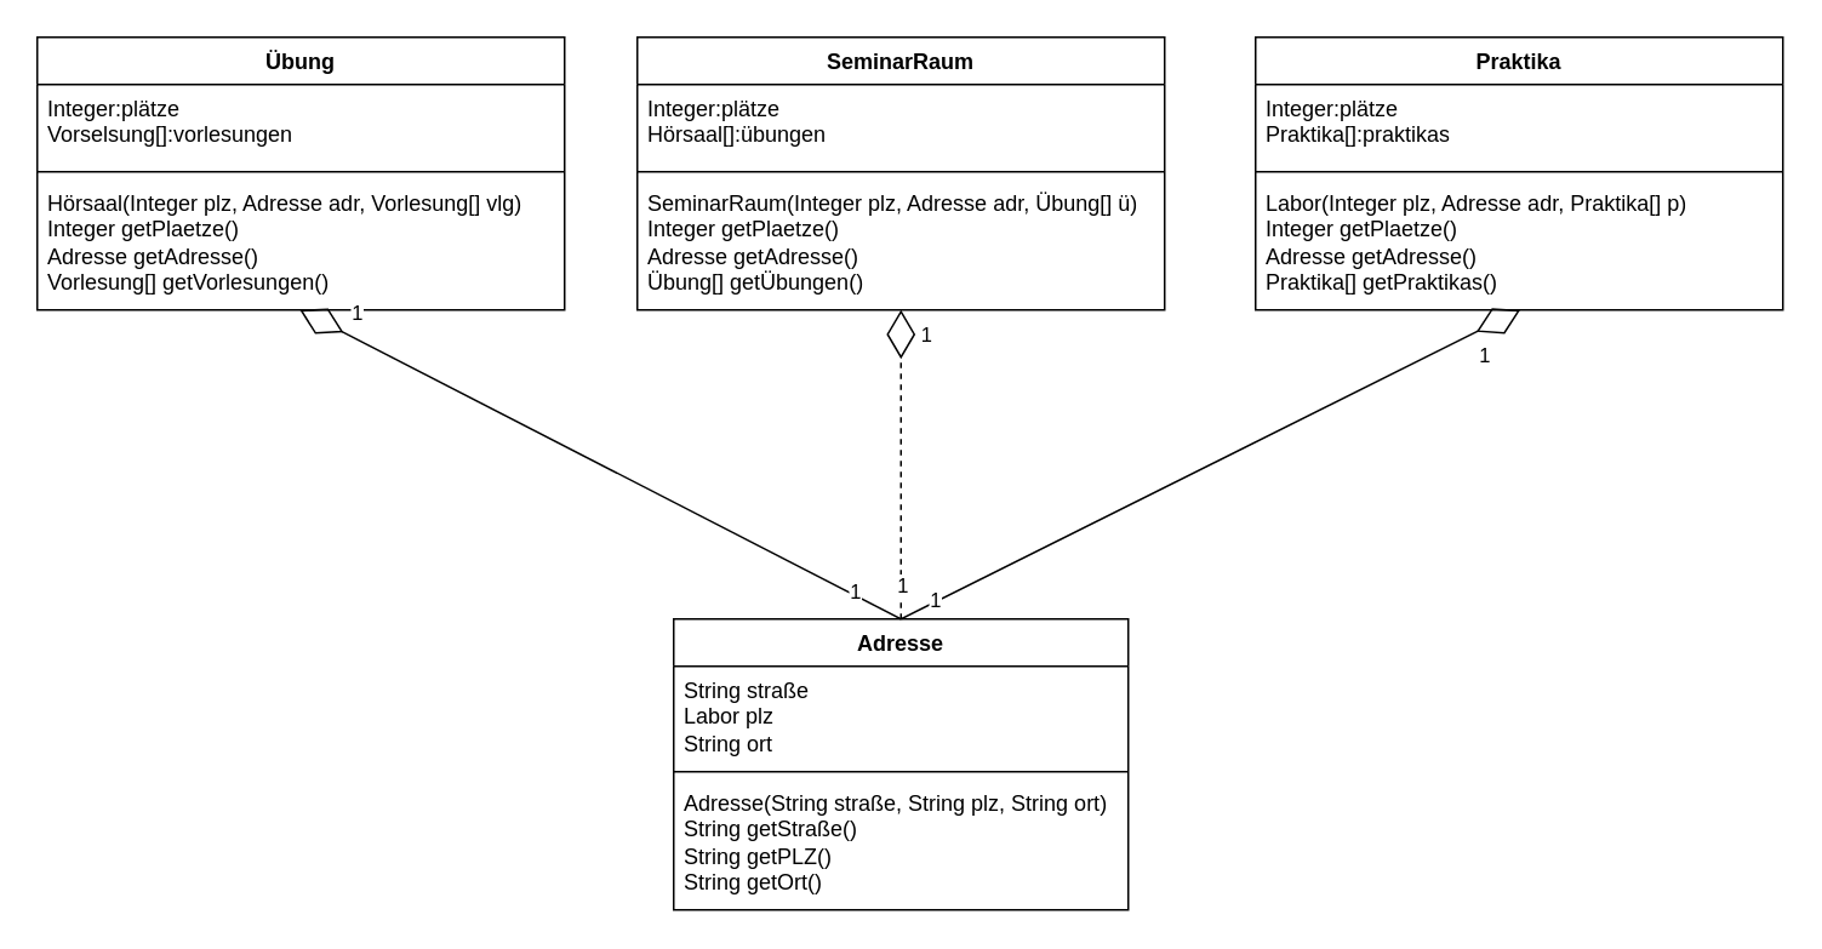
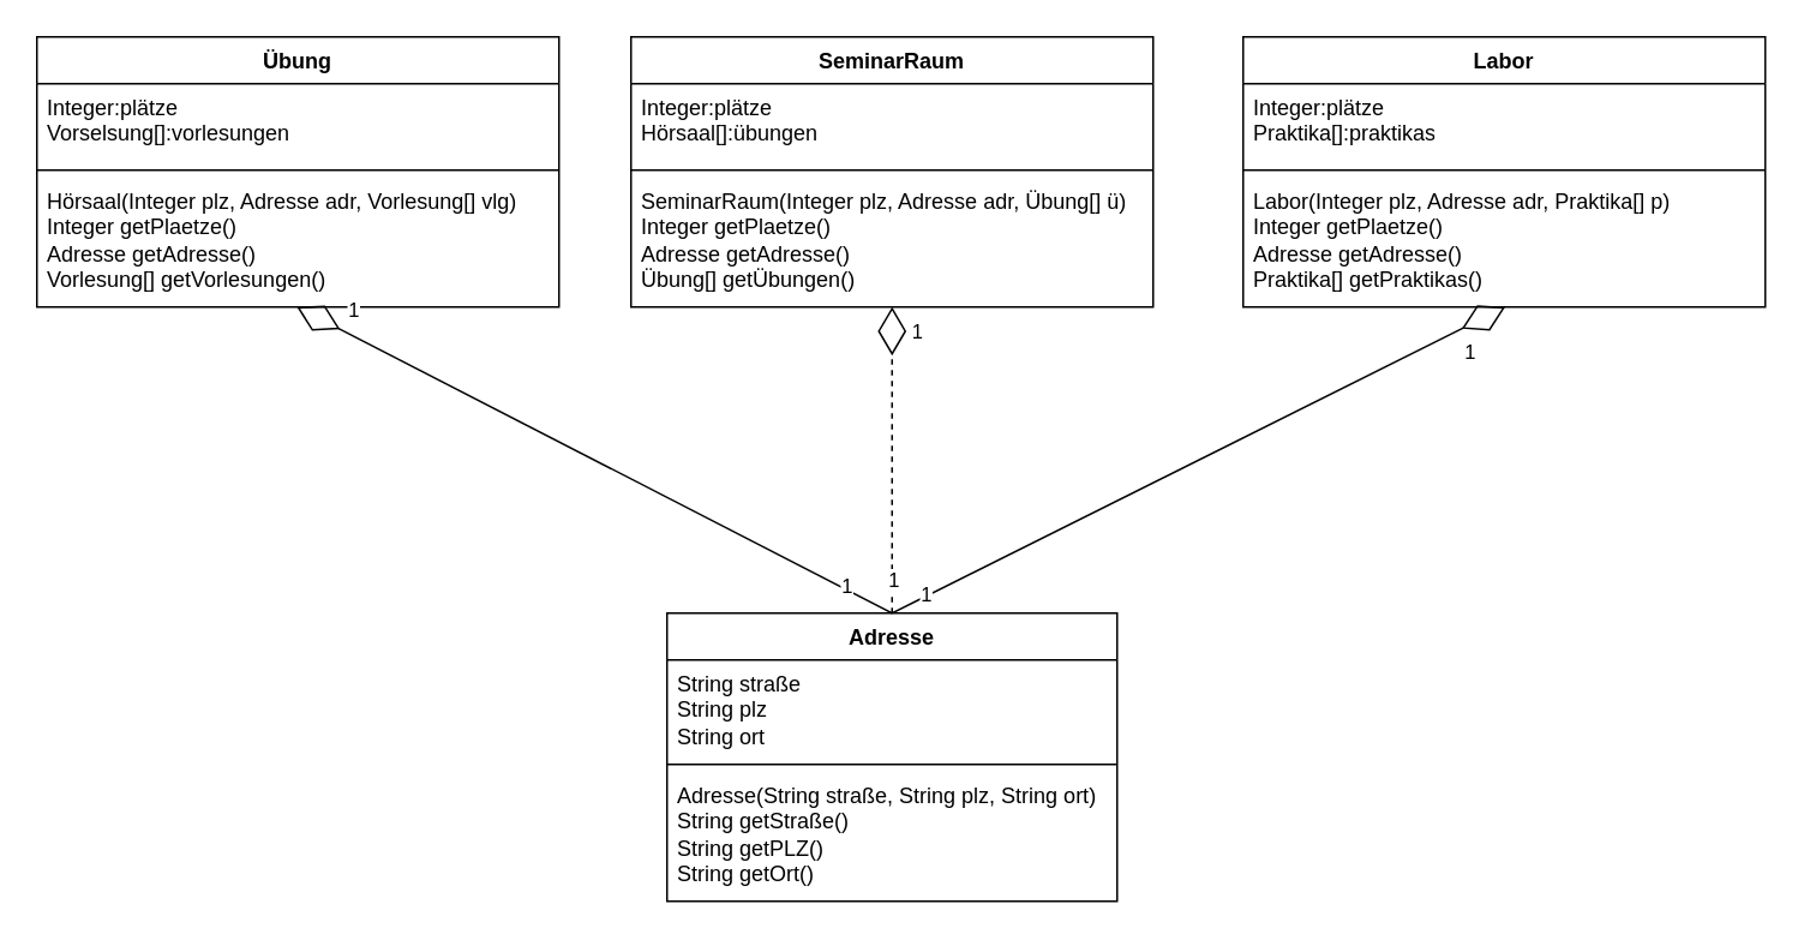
  <mxCell id="0" />
  <mxCell id="1" parent="0" />
  <mxCell id="2" value="Übung" style="swimlane;fontStyle=1;align=center;verticalAlign=top;childLayout=stackLayout;horizontal=1;startSize=26;horizontalStack=0;resizeParent=1;resizeParentMax=0;resizeLast=0;collapsible=1;marginBottom=0;whiteSpace=wrap;html=1;" vertex="1" parent="1"><mxGeometry x="20" y="20" width="290" height="150" as="geometry" /></mxCell>
  <mxCell id="3" value="Integer:plätze&lt;br&gt;Vorselsung[]:vorlesungen" style="text;strokeColor=none;fillColor=none;align=left;verticalAlign=top;spacingLeft=4;spacingRight=4;overflow=hidden;rotatable=0;points=[[0,0.5],[1,0.5]];portConstraint=eastwest;whiteSpace=wrap;html=1;" vertex="1" parent="2"><mxGeometry y="26" width="290" height="44" as="geometry" /></mxCell>
  <mxCell id="4" value="" style="line;strokeWidth=1;fillColor=none;align=left;verticalAlign=middle;spacingTop=-1;spacingLeft=3;spacingRight=3;rotatable=0;labelPosition=right;points=[];portConstraint=eastwest;strokeColor=inherit;" vertex="1" parent="2"><mxGeometry y="70" width="290" height="8" as="geometry" /></mxCell>
  <mxCell id="5" value="Hörsaal(Integer plz, Adresse adr, Vorlesung[] vlg)&lt;br&gt;Integer getPlaetze()&lt;br&gt;Adresse getAdresse()&lt;br&gt;Vorlesung[] getVorlesungen()" style="text;strokeColor=none;fillColor=none;align=left;verticalAlign=top;spacingLeft=4;spacingRight=4;overflow=hidden;rotatable=0;points=[[0,0.5],[1,0.5]];portConstraint=eastwest;whiteSpace=wrap;html=1;" vertex="1" parent="2"><mxGeometry y="78" width="290" height="72" as="geometry" /></mxCell>
  <mxCell id="6" value="Adresse" style="swimlane;fontStyle=1;align=center;verticalAlign=top;childLayout=stackLayout;horizontal=1;startSize=26;horizontalStack=0;resizeParent=1;resizeParentMax=0;resizeLast=0;collapsible=1;marginBottom=0;whiteSpace=wrap;html=1;" vertex="1" parent="1"><mxGeometry x="370" y="340" width="250" height="160" as="geometry" /></mxCell>
- <mxCell id="7" value="String straße&lt;br&gt;Labor plz&lt;br&gt;String ort" style="text;strokeColor=none;fillColor=none;align=left;verticalAlign=top;spacingLeft=4;spacingRight=4;overflow=hidden;rotatable=0;points=[[0,0.5],[1,0.5]];portConstraint=eastwest;whiteSpace=wrap;html=1;" vertex="1" parent="6"><mxGeometry y="26" width="250" height="54" as="geometry" /></mxCell>
+ <mxCell id="7" value="String straße&lt;br&gt;String plz&lt;br&gt;String ort" style="text;strokeColor=none;fillColor=none;align=left;verticalAlign=top;spacingLeft=4;spacingRight=4;overflow=hidden;rotatable=0;points=[[0,0.5],[1,0.5]];portConstraint=eastwest;whiteSpace=wrap;html=1;" vertex="1" parent="6"><mxGeometry y="26" width="250" height="54" as="geometry" /></mxCell>
  <mxCell id="8" value="" style="line;strokeWidth=1;fillColor=none;align=left;verticalAlign=middle;spacingTop=-1;spacingLeft=3;spacingRight=3;rotatable=0;labelPosition=right;points=[];portConstraint=eastwest;strokeColor=inherit;" vertex="1" parent="6"><mxGeometry y="80" width="250" height="8" as="geometry" /></mxCell>
  <mxCell id="9" value="Adresse(String straße, String plz, String ort)&lt;br&gt;String getStraße()&lt;br&gt;String getPLZ()&lt;br&gt;String getOrt()" style="text;strokeColor=none;fillColor=none;align=left;verticalAlign=top;spacingLeft=4;spacingRight=4;overflow=hidden;rotatable=0;points=[[0,0.5],[1,0.5]];portConstraint=eastwest;whiteSpace=wrap;html=1;" vertex="1" parent="6"><mxGeometry y="88" width="250" height="72" as="geometry" /></mxCell>
  <mxCell id="10" value="" style="endArrow=diamondThin;endFill=0;endSize=24;html=1;rounded=0;entryX=0.498;entryY=1;entryDx=0;entryDy=0;entryPerimeter=0;exitX=0.5;exitY=0;exitDx=0;exitDy=0;" edge="1" parent="1" source="6" target="5"><mxGeometry width="160" relative="1" as="geometry"><mxPoint x="505.68" y="343.99" as="sourcePoint" /><mxPoint x="700" y="300" as="targetPoint" /></mxGeometry></mxCell>
  <mxCell id="11" value="1" style="edgeLabel;html=1;align=center;verticalAlign=middle;resizable=0;points=[];" vertex="1" connectable="0" parent="10"><mxGeometry x="0.847" y="-13" relative="1" as="geometry"><mxPoint as="offset" /></mxGeometry></mxCell>
  <mxCell id="12" value="1" style="edgeLabel;html=1;align=center;verticalAlign=middle;resizable=0;points=[];" vertex="1" connectable="0" parent="10"><mxGeometry x="-0.844" y="-2" relative="1" as="geometry"><mxPoint x="-1" as="offset" /></mxGeometry></mxCell>
  <mxCell id="13" value="SeminarRaum" style="swimlane;fontStyle=1;align=center;verticalAlign=top;childLayout=stackLayout;horizontal=1;startSize=26;horizontalStack=0;resizeParent=1;resizeParentMax=0;resizeLast=0;collapsible=1;marginBottom=0;whiteSpace=wrap;html=1;" vertex="1" parent="1"><mxGeometry x="350" y="20" width="290" height="150" as="geometry" /></mxCell>
  <mxCell id="14" value="Integer:plätze&lt;br&gt;Hörsaal[]:übungen" style="text;strokeColor=none;fillColor=none;align=left;verticalAlign=top;spacingLeft=4;spacingRight=4;overflow=hidden;rotatable=0;points=[[0,0.5],[1,0.5]];portConstraint=eastwest;whiteSpace=wrap;html=1;" vertex="1" parent="13"><mxGeometry y="26" width="290" height="44" as="geometry" /></mxCell>
  <mxCell id="15" value="" style="line;strokeWidth=1;fillColor=none;align=left;verticalAlign=middle;spacingTop=-1;spacingLeft=3;spacingRight=3;rotatable=0;labelPosition=right;points=[];portConstraint=eastwest;strokeColor=inherit;" vertex="1" parent="13"><mxGeometry y="70" width="290" height="8" as="geometry" /></mxCell>
  <mxCell id="16" value="SeminarRaum(Integer plz, Adresse adr, Übung[] ü)&lt;br&gt;Integer getPlaetze()&lt;br&gt;Adresse getAdresse()&lt;br&gt;Übung[] getÜbungen()" style="text;strokeColor=none;fillColor=none;align=left;verticalAlign=top;spacingLeft=4;spacingRight=4;overflow=hidden;rotatable=0;points=[[0,0.5],[1,0.5]];portConstraint=eastwest;whiteSpace=wrap;html=1;" vertex="1" parent="13"><mxGeometry y="78" width="290" height="72" as="geometry" /></mxCell>
- <mxCell id="17" value="Praktika" style="swimlane;fontStyle=1;align=center;verticalAlign=top;childLayout=stackLayout;horizontal=1;startSize=26;horizontalStack=0;resizeParent=1;resizeParentMax=0;resizeLast=0;collapsible=1;marginBottom=0;whiteSpace=wrap;html=1;" vertex="1" parent="1"><mxGeometry x="690" y="20" width="290" height="150" as="geometry" /></mxCell>
+ <mxCell id="17" value="Labor" style="swimlane;fontStyle=1;align=center;verticalAlign=top;childLayout=stackLayout;horizontal=1;startSize=26;horizontalStack=0;resizeParent=1;resizeParentMax=0;resizeLast=0;collapsible=1;marginBottom=0;whiteSpace=wrap;html=1;" vertex="1" parent="1"><mxGeometry x="690" y="20" width="290" height="150" as="geometry" /></mxCell>
  <mxCell id="18" value="Integer:plätze&lt;br&gt;Praktika[]:praktikas" style="text;strokeColor=none;fillColor=none;align=left;verticalAlign=top;spacingLeft=4;spacingRight=4;overflow=hidden;rotatable=0;points=[[0,0.5],[1,0.5]];portConstraint=eastwest;whiteSpace=wrap;html=1;" vertex="1" parent="17"><mxGeometry y="26" width="290" height="44" as="geometry" /></mxCell>
  <mxCell id="19" value="" style="line;strokeWidth=1;fillColor=none;align=left;verticalAlign=middle;spacingTop=-1;spacingLeft=3;spacingRight=3;rotatable=0;labelPosition=right;points=[];portConstraint=eastwest;strokeColor=inherit;" vertex="1" parent="17"><mxGeometry y="70" width="290" height="8" as="geometry" /></mxCell>
  <mxCell id="20" value="Labor(Integer plz, Adresse adr, Praktika[] p)&lt;br&gt;Integer getPlaetze()&lt;br&gt;Adresse getAdresse()&lt;br&gt;Praktika[] getPraktikas()" style="text;strokeColor=none;fillColor=none;align=left;verticalAlign=top;spacingLeft=4;spacingRight=4;overflow=hidden;rotatable=0;points=[[0,0.5],[1,0.5]];portConstraint=eastwest;whiteSpace=wrap;html=1;" vertex="1" parent="17"><mxGeometry y="78" width="290" height="72" as="geometry" /></mxCell>
  <mxCell id="21" value="" style="endArrow=diamondThin;endFill=0;endSize=24;html=1;rounded=0;entryX=0.5;entryY=1;entryDx=0;entryDy=0;exitX=0.5;exitY=0;exitDx=0;exitDy=0;dashed=1;" edge="1" parent="1" source="6" target="13"><mxGeometry width="160" relative="1" as="geometry"><mxPoint x="510" y="340" as="sourcePoint" /><mxPoint x="296" y="192" as="targetPoint" /></mxGeometry></mxCell>
  <mxCell id="22" value="1" style="edgeLabel;html=1;align=center;verticalAlign=middle;resizable=0;points=[];" vertex="1" connectable="0" parent="21"><mxGeometry x="0.847" y="-13" relative="1" as="geometry"><mxPoint as="offset" /></mxGeometry></mxCell>
  <mxCell id="23" value="1" style="edgeLabel;html=1;align=center;verticalAlign=middle;resizable=0;points=[];" vertex="1" connectable="0" parent="21"><mxGeometry x="-0.773" relative="1" as="geometry"><mxPoint as="offset" /></mxGeometry></mxCell>
  <mxCell id="24" value="" style="endArrow=diamondThin;endFill=0;endSize=24;html=1;rounded=0;entryX=0.502;entryY=1;entryDx=0;entryDy=0;entryPerimeter=0;exitX=0.5;exitY=0;exitDx=0;exitDy=0;" edge="1" parent="1" source="6" target="20"><mxGeometry width="160" relative="1" as="geometry"><mxPoint x="500" y="340" as="sourcePoint" /><mxPoint x="306" y="202" as="targetPoint" /></mxGeometry></mxCell>
  <mxCell id="25" value="1" style="edgeLabel;html=1;align=center;verticalAlign=middle;resizable=0;points=[];" vertex="1" connectable="0" parent="24"><mxGeometry x="0.847" y="-13" relative="1" as="geometry"><mxPoint as="offset" /></mxGeometry></mxCell>
  <mxCell id="26" value="1" style="edgeLabel;html=1;align=center;verticalAlign=middle;resizable=0;points=[];" vertex="1" connectable="0" parent="24"><mxGeometry x="-0.884" y="2" relative="1" as="geometry"><mxPoint y="1" as="offset" /></mxGeometry></mxCell>
